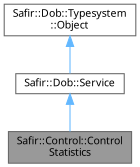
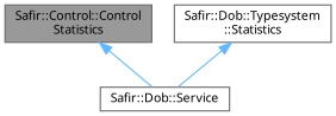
  digraph {
    fontname="Noto Sans"
    node [color=gray40 fillcolor=white fontname="Noto Sans" fontsize=10 shape=box style=filled]
    edge [color=steelblue1 dir=back fontname="Noto Sans" fontsize=10 labelfontname=Helvetica labelfontsize=10 style=solid]
    n1 [fillcolor=grey60 fontcolor=black height=0.2 label="Safir::Control::Control\lStatistics" width=0.4]
    n2 [height=0.2 label="Safir::Dob::Service" width=0.4]
-   n3 [height=0.2 label="Safir::Dob::Typesystem\l::Object" width=0.4]
-   n2 -> n1
+   n3 [height=0.2 label="Safir::Dob::Typesystem\l::Statistics" width=0.4]
+   n1 -> n2
    n3 -> n2
  }
